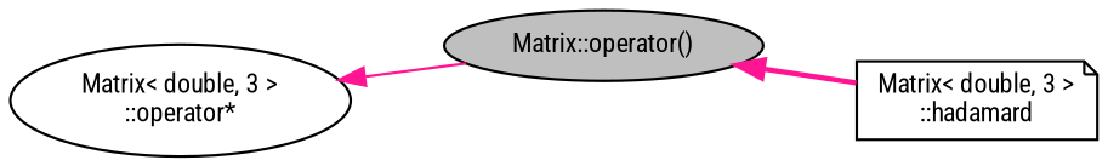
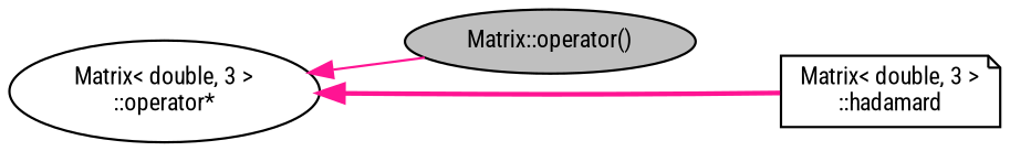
  digraph {
    fontname="Roboto Condensed"
    rankdir=LR
    node [color=black fillcolor=white fontname="Roboto Condensed" fontsize=10 shape=ellipse style=filled]
    edge [color=deeppink dir=back fontname="Roboto Condensed" fontsize=10 labelfontname=Helvetica labelfontsize=10]
    n1 [fillcolor=grey75 fontcolor=black height=0.2 label="Matrix::operator()" width=0.4]
    n2 [height=0.2 label="Matrix\< double, 3 \>\l::hadamard" shape=note width=0.4]
    n3 [height=0.2 label="Matrix\< double, 3 \>\l::operator*" width=0.4]
-   n1 -> n2 [style=bold]
+   n3 -> n2 [style=bold]
    n3 -> n1 [style=solid]
  }
